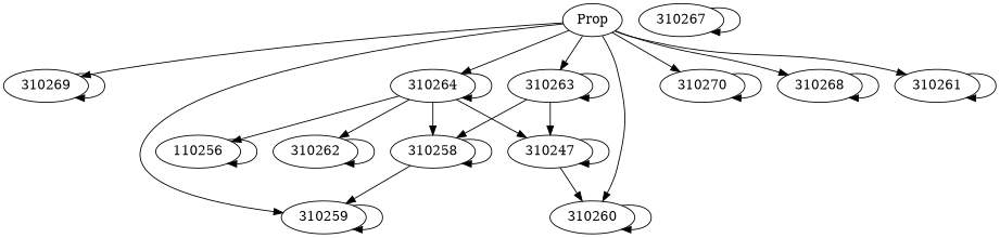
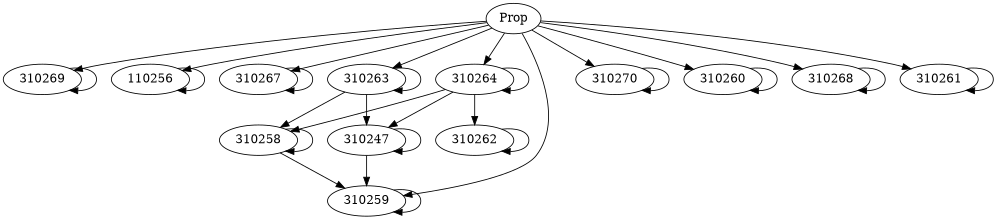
  digraph {
    Prop
    310269
    n3 [label=110256]
    310267
    310259
    310270
    310260
    310264
    310268
    310263
    310261
    310262
    n13 [label=310247]
    310258
    Prop -> 310269
-   310264 -> n3
+   Prop -> n3
+   Prop -> 310267
    Prop -> 310259
    Prop -> 310270
    Prop -> 310260
    Prop -> 310264
    Prop -> 310268
    Prop -> 310263
    Prop -> 310261
    310269 -> 310269
    n3 -> n3
    310267 -> 310267
    310259 -> 310259
    310270 -> 310270
    310260 -> 310260
    310264 -> 310264
    310264 -> 310262
    310264 -> n13
    310264 -> 310258
    310268 -> 310268
    310263 -> 310263
    310263 -> n13
    310263 -> 310258
    310261 -> 310261
    310262 -> 310262
-   n13 -> 310260
+   n13 -> 310259
    n13 -> n13
    310258 -> 310259
    310258 -> 310258
  }
